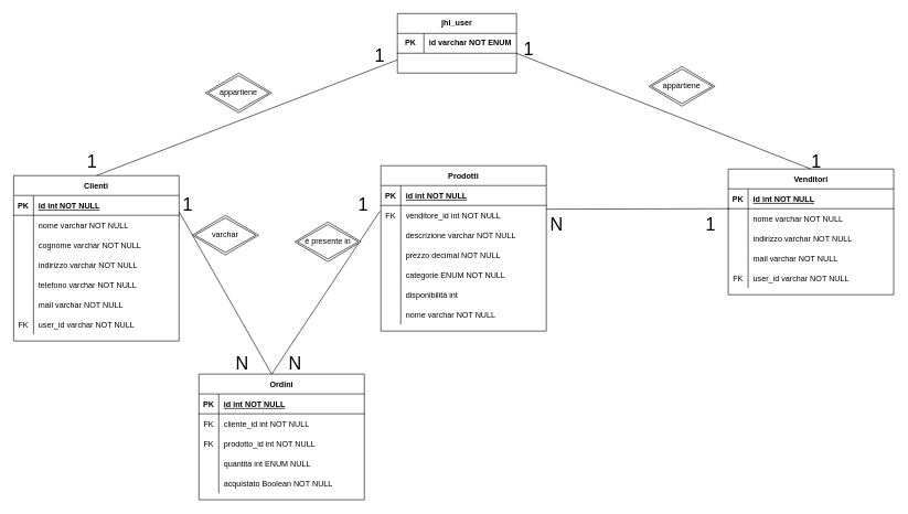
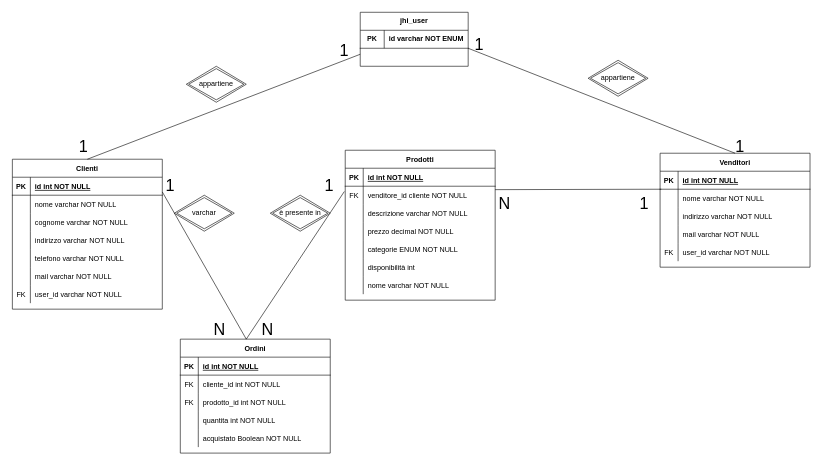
  <mxCell id="0" />
  <mxCell id="1" parent="0" />
  <mxCell id="2" value="Ordini" style="shape=table;startSize=30;container=1;collapsible=1;childLayout=tableLayout;fixedRows=1;rowLines=0;fontStyle=1;align=center;resizeLast=1;" parent="1" vertex="1"><mxGeometry x="300" y="565" width="250" height="190" as="geometry"><mxRectangle x="300" y="400" width="70" height="30" as="alternateBounds" /></mxGeometry></mxCell>
  <mxCell id="3" value="" style="shape=partialRectangle;collapsible=0;dropTarget=0;pointerEvents=0;fillColor=none;points=[[0,0.5],[1,0.5]];portConstraint=eastwest;top=0;left=0;right=0;bottom=1;" parent="2" vertex="1"><mxGeometry y="30" width="250" height="30" as="geometry" /></mxCell>
  <mxCell id="4" value="PK" style="shape=partialRectangle;overflow=hidden;connectable=0;fillColor=none;top=0;left=0;bottom=0;right=0;fontStyle=1;" parent="3" vertex="1"><mxGeometry width="30" height="30" as="geometry" /></mxCell>
  <mxCell id="5" value="id int NOT NULL " style="shape=partialRectangle;overflow=hidden;connectable=0;fillColor=none;top=0;left=0;bottom=0;right=0;align=left;spacingLeft=6;fontStyle=5;" parent="3" vertex="1"><mxGeometry x="30" width="220" height="30" as="geometry" /></mxCell>
  <mxCell id="6" value="" style="shape=partialRectangle;collapsible=0;dropTarget=0;pointerEvents=0;fillColor=none;points=[[0,0.5],[1,0.5]];portConstraint=eastwest;top=0;left=0;right=0;bottom=0;" parent="2" vertex="1"><mxGeometry y="60" width="250" height="30" as="geometry" /></mxCell>
  <mxCell id="7" value="FK" style="shape=partialRectangle;overflow=hidden;connectable=0;fillColor=none;top=0;left=0;bottom=0;right=0;" parent="6" vertex="1"><mxGeometry width="30" height="30" as="geometry" /></mxCell>
  <mxCell id="8" value="cliente_id int NOT NULL" style="shape=partialRectangle;overflow=hidden;connectable=0;fillColor=none;top=0;left=0;bottom=0;right=0;align=left;spacingLeft=6;" parent="6" vertex="1"><mxGeometry x="30" width="220" height="30" as="geometry" /></mxCell>
  <mxCell id="9" value="" style="shape=partialRectangle;collapsible=0;dropTarget=0;pointerEvents=0;fillColor=none;points=[[0,0.5],[1,0.5]];portConstraint=eastwest;top=0;left=0;right=0;bottom=0;" parent="2" vertex="1"><mxGeometry y="90" width="250" height="30" as="geometry" /></mxCell>
  <mxCell id="10" value="FK" style="shape=partialRectangle;overflow=hidden;connectable=0;fillColor=none;top=0;left=0;bottom=0;right=0;" parent="9" vertex="1"><mxGeometry width="30" height="30" as="geometry" /></mxCell>
  <mxCell id="11" value="prodotto_id int NOT NULL" style="shape=partialRectangle;overflow=hidden;connectable=0;fillColor=none;top=0;left=0;bottom=0;right=0;align=left;spacingLeft=6;" parent="9" vertex="1"><mxGeometry x="30" width="220" height="30" as="geometry" /></mxCell>
  <mxCell id="12" style="shape=partialRectangle;collapsible=0;dropTarget=0;pointerEvents=0;fillColor=none;points=[[0,0.5],[1,0.5]];portConstraint=eastwest;top=0;left=0;right=0;bottom=0;" parent="2" vertex="1"><mxGeometry y="120" width="250" height="30" as="geometry" /></mxCell>
  <mxCell id="13" style="shape=partialRectangle;overflow=hidden;connectable=0;fillColor=none;top=0;left=0;bottom=0;right=0;" parent="12" vertex="1"><mxGeometry width="30" height="30" as="geometry" /></mxCell>
- <mxCell id="14" value="quantita int ENUM NULL" style="shape=partialRectangle;overflow=hidden;connectable=0;fillColor=none;top=0;left=0;bottom=0;right=0;align=left;spacingLeft=6;" parent="12" vertex="1"><mxGeometry x="30" width="220" height="30" as="geometry" /></mxCell>
+ <mxCell id="14" value="quantita int NOT NULL" style="shape=partialRectangle;overflow=hidden;connectable=0;fillColor=none;top=0;left=0;bottom=0;right=0;align=left;spacingLeft=6;" parent="12" vertex="1"><mxGeometry x="30" width="220" height="30" as="geometry" /></mxCell>
  <mxCell id="15" style="shape=partialRectangle;collapsible=0;dropTarget=0;pointerEvents=0;fillColor=none;points=[[0,0.5],[1,0.5]];portConstraint=eastwest;top=0;left=0;right=0;bottom=0;" parent="2" vertex="1"><mxGeometry y="150" width="250" height="30" as="geometry" /></mxCell>
  <mxCell id="16" style="shape=partialRectangle;overflow=hidden;connectable=0;fillColor=none;top=0;left=0;bottom=0;right=0;" parent="15" vertex="1"><mxGeometry width="30" height="30" as="geometry" /></mxCell>
  <mxCell id="17" value="acquistato Boolean NOT NULL" style="shape=partialRectangle;overflow=hidden;connectable=0;fillColor=none;top=0;left=0;bottom=0;right=0;align=left;spacingLeft=6;" parent="15" vertex="1"><mxGeometry x="30" width="220" height="30" as="geometry" /></mxCell>
  <mxCell id="18" value="Prodotti" style="shape=table;startSize=30;container=1;collapsible=1;childLayout=tableLayout;fixedRows=1;rowLines=0;fontStyle=1;align=center;resizeLast=1;" parent="1" vertex="1"><mxGeometry x="575" y="250" width="250" height="250" as="geometry" /></mxCell>
  <mxCell id="19" value="" style="shape=partialRectangle;collapsible=0;dropTarget=0;pointerEvents=0;fillColor=none;points=[[0,0.5],[1,0.5]];portConstraint=eastwest;top=0;left=0;right=0;bottom=1;" parent="18" vertex="1"><mxGeometry y="30" width="250" height="30" as="geometry" /></mxCell>
  <mxCell id="20" value="PK" style="shape=partialRectangle;overflow=hidden;connectable=0;fillColor=none;top=0;left=0;bottom=0;right=0;fontStyle=1;" parent="19" vertex="1"><mxGeometry width="30" height="30" as="geometry" /></mxCell>
  <mxCell id="21" value="id int NOT NULL " style="shape=partialRectangle;overflow=hidden;connectable=0;fillColor=none;top=0;left=0;bottom=0;right=0;align=left;spacingLeft=6;fontStyle=5;" parent="19" vertex="1"><mxGeometry x="30" width="220" height="30" as="geometry" /></mxCell>
  <mxCell id="22" value="" style="shape=partialRectangle;collapsible=0;dropTarget=0;pointerEvents=0;fillColor=none;points=[[0,0.5],[1,0.5]];portConstraint=eastwest;top=0;left=0;right=0;bottom=0;" parent="18" vertex="1"><mxGeometry y="60" width="250" height="30" as="geometry" /></mxCell>
  <mxCell id="23" value="FK" style="shape=partialRectangle;overflow=hidden;connectable=0;fillColor=none;top=0;left=0;bottom=0;right=0;" parent="22" vertex="1"><mxGeometry width="30" height="30" as="geometry" /></mxCell>
- <mxCell id="24" value="venditore_id int NOT NULL" style="shape=partialRectangle;overflow=hidden;connectable=0;fillColor=none;top=0;left=0;bottom=0;right=0;align=left;spacingLeft=6;" parent="22" vertex="1"><mxGeometry x="30" width="220" height="30" as="geometry" /></mxCell>
+ <mxCell id="24" value="venditore_id cliente NOT NULL" style="shape=partialRectangle;overflow=hidden;connectable=0;fillColor=none;top=0;left=0;bottom=0;right=0;align=left;spacingLeft=6;" parent="22" vertex="1"><mxGeometry x="30" width="220" height="30" as="geometry" /></mxCell>
  <mxCell id="25" value="" style="shape=partialRectangle;collapsible=0;dropTarget=0;pointerEvents=0;fillColor=none;points=[[0,0.5],[1,0.5]];portConstraint=eastwest;top=0;left=0;right=0;bottom=0;" parent="18" vertex="1"><mxGeometry y="90" width="250" height="30" as="geometry" /></mxCell>
  <mxCell id="26" value="" style="shape=partialRectangle;overflow=hidden;connectable=0;fillColor=none;top=0;left=0;bottom=0;right=0;" parent="25" vertex="1"><mxGeometry width="30" height="30" as="geometry" /></mxCell>
  <mxCell id="27" value="descrizione varchar NOT NULL" style="shape=partialRectangle;overflow=hidden;connectable=0;fillColor=none;top=0;left=0;bottom=0;right=0;align=left;spacingLeft=6;" parent="25" vertex="1"><mxGeometry x="30" width="220" height="30" as="geometry" /></mxCell>
  <mxCell id="28" style="shape=partialRectangle;collapsible=0;dropTarget=0;pointerEvents=0;fillColor=none;points=[[0,0.5],[1,0.5]];portConstraint=eastwest;top=0;left=0;right=0;bottom=0;" parent="18" vertex="1"><mxGeometry y="120" width="250" height="30" as="geometry" /></mxCell>
  <mxCell id="29" style="shape=partialRectangle;overflow=hidden;connectable=0;fillColor=none;top=0;left=0;bottom=0;right=0;" parent="28" vertex="1"><mxGeometry width="30" height="30" as="geometry" /></mxCell>
  <mxCell id="30" value="prezzo decimal NOT NULL" style="shape=partialRectangle;overflow=hidden;connectable=0;fillColor=none;top=0;left=0;bottom=0;right=0;align=left;spacingLeft=6;" parent="28" vertex="1"><mxGeometry x="30" width="220" height="30" as="geometry" /></mxCell>
  <mxCell id="31" style="shape=partialRectangle;collapsible=0;dropTarget=0;pointerEvents=0;fillColor=none;points=[[0,0.5],[1,0.5]];portConstraint=eastwest;top=0;left=0;right=0;bottom=0;" parent="18" vertex="1"><mxGeometry y="150" width="250" height="30" as="geometry" /></mxCell>
  <mxCell id="32" style="shape=partialRectangle;overflow=hidden;connectable=0;fillColor=none;top=0;left=0;bottom=0;right=0;" parent="31" vertex="1"><mxGeometry width="30" height="30" as="geometry" /></mxCell>
  <mxCell id="33" value="categorie ENUM NOT NULL" style="shape=partialRectangle;overflow=hidden;connectable=0;fillColor=none;top=0;left=0;bottom=0;right=0;align=left;spacingLeft=6;" parent="31" vertex="1"><mxGeometry x="30" width="220" height="30" as="geometry" /></mxCell>
  <mxCell id="34" style="shape=partialRectangle;collapsible=0;dropTarget=0;pointerEvents=0;fillColor=none;points=[[0,0.5],[1,0.5]];portConstraint=eastwest;top=0;left=0;right=0;bottom=0;" parent="18" vertex="1"><mxGeometry y="180" width="250" height="30" as="geometry" /></mxCell>
  <mxCell id="35" style="shape=partialRectangle;overflow=hidden;connectable=0;fillColor=none;top=0;left=0;bottom=0;right=0;" parent="34" vertex="1"><mxGeometry width="30" height="30" as="geometry" /></mxCell>
  <mxCell id="36" value="disponibilità int" style="shape=partialRectangle;overflow=hidden;connectable=0;fillColor=none;top=0;left=0;bottom=0;right=0;align=left;spacingLeft=6;" parent="34" vertex="1"><mxGeometry x="30" width="220" height="30" as="geometry" /></mxCell>
  <mxCell id="37" style="shape=partialRectangle;collapsible=0;dropTarget=0;pointerEvents=0;fillColor=none;points=[[0,0.5],[1,0.5]];portConstraint=eastwest;top=0;left=0;right=0;bottom=0;" vertex="1" parent="18"><mxGeometry y="210" width="250" height="30" as="geometry" /></mxCell>
  <mxCell id="38" style="shape=partialRectangle;overflow=hidden;connectable=0;fillColor=none;top=0;left=0;bottom=0;right=0;" vertex="1" parent="37"><mxGeometry width="30" height="30" as="geometry" /></mxCell>
  <mxCell id="39" value="nome varchar NOT NULL" style="shape=partialRectangle;overflow=hidden;connectable=0;fillColor=none;top=0;left=0;bottom=0;right=0;align=left;spacingLeft=6;" vertex="1" parent="37"><mxGeometry x="30" width="220" height="30" as="geometry" /></mxCell>
  <mxCell id="40" value="Venditori" style="shape=table;startSize=30;container=1;collapsible=1;childLayout=tableLayout;fixedRows=1;rowLines=0;fontStyle=1;align=center;resizeLast=1;" parent="1" vertex="1"><mxGeometry x="1100" y="255" width="250" height="190" as="geometry" /></mxCell>
  <mxCell id="41" value="" style="shape=partialRectangle;collapsible=0;dropTarget=0;pointerEvents=0;fillColor=none;points=[[0,0.5],[1,0.5]];portConstraint=eastwest;top=0;left=0;right=0;bottom=1;" parent="40" vertex="1"><mxGeometry y="30" width="250" height="30" as="geometry" /></mxCell>
  <mxCell id="42" value="PK" style="shape=partialRectangle;overflow=hidden;connectable=0;fillColor=none;top=0;left=0;bottom=0;right=0;fontStyle=1;" parent="41" vertex="1"><mxGeometry width="30" height="30" as="geometry" /></mxCell>
  <mxCell id="43" value="id int NOT NULL " style="shape=partialRectangle;overflow=hidden;connectable=0;fillColor=none;top=0;left=0;bottom=0;right=0;align=left;spacingLeft=6;fontStyle=5;" parent="41" vertex="1"><mxGeometry x="30" width="220" height="30" as="geometry" /></mxCell>
  <mxCell id="44" value="" style="shape=partialRectangle;collapsible=0;dropTarget=0;pointerEvents=0;fillColor=none;points=[[0,0.5],[1,0.5]];portConstraint=eastwest;top=0;left=0;right=0;bottom=0;" parent="40" vertex="1"><mxGeometry y="60" width="250" height="30" as="geometry" /></mxCell>
  <mxCell id="45" value="" style="shape=partialRectangle;overflow=hidden;connectable=0;fillColor=none;top=0;left=0;bottom=0;right=0;" parent="44" vertex="1"><mxGeometry width="30" height="30" as="geometry" /></mxCell>
  <mxCell id="46" value="nome varchar NOT NULL" style="shape=partialRectangle;overflow=hidden;connectable=0;fillColor=none;top=0;left=0;bottom=0;right=0;align=left;spacingLeft=6;" parent="44" vertex="1"><mxGeometry x="30" width="220" height="30" as="geometry" /></mxCell>
  <mxCell id="47" value="" style="shape=partialRectangle;collapsible=0;dropTarget=0;pointerEvents=0;fillColor=none;points=[[0,0.5],[1,0.5]];portConstraint=eastwest;top=0;left=0;right=0;bottom=0;" parent="40" vertex="1"><mxGeometry y="90" width="250" height="30" as="geometry" /></mxCell>
  <mxCell id="48" value="" style="shape=partialRectangle;overflow=hidden;connectable=0;fillColor=none;top=0;left=0;bottom=0;right=0;" parent="47" vertex="1"><mxGeometry width="30" height="30" as="geometry" /></mxCell>
  <mxCell id="49" value="indirizzo varchar NOT NULL" style="shape=partialRectangle;overflow=hidden;connectable=0;fillColor=none;top=0;left=0;bottom=0;right=0;align=left;spacingLeft=6;" parent="47" vertex="1"><mxGeometry x="30" width="220" height="30" as="geometry" /></mxCell>
  <mxCell id="50" style="shape=partialRectangle;collapsible=0;dropTarget=0;pointerEvents=0;fillColor=none;points=[[0,0.5],[1,0.5]];portConstraint=eastwest;top=0;left=0;right=0;bottom=0;" parent="40" vertex="1"><mxGeometry y="120" width="250" height="30" as="geometry" /></mxCell>
  <mxCell id="51" style="shape=partialRectangle;overflow=hidden;connectable=0;fillColor=none;top=0;left=0;bottom=0;right=0;" parent="50" vertex="1"><mxGeometry width="30" height="30" as="geometry" /></mxCell>
  <mxCell id="52" value="mail varchar NOT NULL" style="shape=partialRectangle;overflow=hidden;connectable=0;fillColor=none;top=0;left=0;bottom=0;right=0;align=left;spacingLeft=6;" parent="50" vertex="1"><mxGeometry x="30" width="220" height="30" as="geometry" /></mxCell>
  <mxCell id="53" style="shape=partialRectangle;collapsible=0;dropTarget=0;pointerEvents=0;fillColor=none;points=[[0,0.5],[1,0.5]];portConstraint=eastwest;top=0;left=0;right=0;bottom=0;" vertex="1" parent="40"><mxGeometry y="150" width="250" height="30" as="geometry" /></mxCell>
  <mxCell id="54" value="FK" style="shape=partialRectangle;overflow=hidden;connectable=0;fillColor=none;top=0;left=0;bottom=0;right=0;" vertex="1" parent="53"><mxGeometry width="30" height="30" as="geometry" /></mxCell>
  <mxCell id="55" value="user_id varchar NOT NULL" style="shape=partialRectangle;overflow=hidden;connectable=0;fillColor=none;top=0;left=0;bottom=0;right=0;align=left;spacingLeft=6;" vertex="1" parent="53"><mxGeometry x="30" width="220" height="30" as="geometry" /></mxCell>
  <mxCell id="56" value="Clienti" style="shape=table;startSize=30;container=1;collapsible=1;childLayout=tableLayout;fixedRows=1;rowLines=0;fontStyle=1;align=center;resizeLast=1;" parent="1" vertex="1"><mxGeometry x="20" y="265" width="250" height="250" as="geometry" /></mxCell>
  <mxCell id="57" value="" style="shape=partialRectangle;collapsible=0;dropTarget=0;pointerEvents=0;fillColor=none;points=[[0,0.5],[1,0.5]];portConstraint=eastwest;top=0;left=0;right=0;bottom=1;" parent="56" vertex="1"><mxGeometry y="30" width="250" height="30" as="geometry" /></mxCell>
  <mxCell id="58" value="PK" style="shape=partialRectangle;overflow=hidden;connectable=0;fillColor=none;top=0;left=0;bottom=0;right=0;fontStyle=1;" parent="57" vertex="1"><mxGeometry width="30" height="30" as="geometry" /></mxCell>
  <mxCell id="59" value="id int NOT NULL " style="shape=partialRectangle;overflow=hidden;connectable=0;fillColor=none;top=0;left=0;bottom=0;right=0;align=left;spacingLeft=6;fontStyle=5;" parent="57" vertex="1"><mxGeometry x="30" width="220" height="30" as="geometry" /></mxCell>
  <mxCell id="60" value="" style="shape=partialRectangle;collapsible=0;dropTarget=0;pointerEvents=0;fillColor=none;points=[[0,0.5],[1,0.5]];portConstraint=eastwest;top=0;left=0;right=0;bottom=0;" parent="56" vertex="1"><mxGeometry y="60" width="250" height="30" as="geometry" /></mxCell>
  <mxCell id="61" value="" style="shape=partialRectangle;overflow=hidden;connectable=0;fillColor=none;top=0;left=0;bottom=0;right=0;" parent="60" vertex="1"><mxGeometry width="30" height="30" as="geometry" /></mxCell>
  <mxCell id="62" value="nome varchar NOT NULL" style="shape=partialRectangle;overflow=hidden;connectable=0;fillColor=none;top=0;left=0;bottom=0;right=0;align=left;spacingLeft=6;" parent="60" vertex="1"><mxGeometry x="30" width="220" height="30" as="geometry" /></mxCell>
  <mxCell id="63" style="shape=partialRectangle;collapsible=0;dropTarget=0;pointerEvents=0;fillColor=none;points=[[0,0.5],[1,0.5]];portConstraint=eastwest;top=0;left=0;right=0;bottom=0;" parent="56" vertex="1"><mxGeometry y="90" width="250" height="30" as="geometry" /></mxCell>
  <mxCell id="64" style="shape=partialRectangle;overflow=hidden;connectable=0;fillColor=none;top=0;left=0;bottom=0;right=0;" parent="63" vertex="1"><mxGeometry width="30" height="30" as="geometry" /></mxCell>
  <mxCell id="65" value="cognome varchar NOT NULL" style="shape=partialRectangle;overflow=hidden;connectable=0;fillColor=none;top=0;left=0;bottom=0;right=0;align=left;spacingLeft=6;" parent="63" vertex="1"><mxGeometry x="30" width="220" height="30" as="geometry" /></mxCell>
  <mxCell id="66" style="shape=partialRectangle;collapsible=0;dropTarget=0;pointerEvents=0;fillColor=none;points=[[0,0.5],[1,0.5]];portConstraint=eastwest;top=0;left=0;right=0;bottom=0;" parent="56" vertex="1"><mxGeometry y="120" width="250" height="30" as="geometry" /></mxCell>
  <mxCell id="67" style="shape=partialRectangle;overflow=hidden;connectable=0;fillColor=none;top=0;left=0;bottom=0;right=0;" parent="66" vertex="1"><mxGeometry width="30" height="30" as="geometry" /></mxCell>
  <mxCell id="68" value="indirizzo varchar NOT NULL" style="shape=partialRectangle;overflow=hidden;connectable=0;fillColor=none;top=0;left=0;bottom=0;right=0;align=left;spacingLeft=6;" parent="66" vertex="1"><mxGeometry x="30" width="220" height="30" as="geometry" /></mxCell>
  <mxCell id="69" style="shape=partialRectangle;collapsible=0;dropTarget=0;pointerEvents=0;fillColor=none;points=[[0,0.5],[1,0.5]];portConstraint=eastwest;top=0;left=0;right=0;bottom=0;" parent="56" vertex="1"><mxGeometry y="150" width="250" height="30" as="geometry" /></mxCell>
  <mxCell id="70" value="" style="shape=partialRectangle;overflow=hidden;connectable=0;fillColor=none;top=0;left=0;bottom=0;right=0;" parent="69" vertex="1"><mxGeometry width="30" height="30" as="geometry" /></mxCell>
  <mxCell id="71" value="telefono varchar NOT NULL" style="shape=partialRectangle;overflow=hidden;connectable=0;fillColor=none;top=0;left=0;bottom=0;right=0;align=left;spacingLeft=6;" parent="69" vertex="1"><mxGeometry x="30" width="220" height="30" as="geometry" /></mxCell>
  <mxCell id="72" style="shape=partialRectangle;collapsible=0;dropTarget=0;pointerEvents=0;fillColor=none;points=[[0,0.5],[1,0.5]];portConstraint=eastwest;top=0;left=0;right=0;bottom=0;" parent="56" vertex="1"><mxGeometry y="180" width="250" height="30" as="geometry" /></mxCell>
  <mxCell id="73" style="shape=partialRectangle;overflow=hidden;connectable=0;fillColor=none;top=0;left=0;bottom=0;right=0;" parent="72" vertex="1"><mxGeometry width="30" height="30" as="geometry" /></mxCell>
  <mxCell id="74" value="mail varchar NOT NULL" style="shape=partialRectangle;overflow=hidden;connectable=0;fillColor=none;top=0;left=0;bottom=0;right=0;align=left;spacingLeft=6;" parent="72" vertex="1"><mxGeometry x="30" width="220" height="30" as="geometry" /></mxCell>
  <mxCell id="75" style="shape=partialRectangle;collapsible=0;dropTarget=0;pointerEvents=0;fillColor=none;points=[[0,0.5],[1,0.5]];portConstraint=eastwest;top=0;left=0;right=0;bottom=0;" vertex="1" parent="56"><mxGeometry y="210" width="250" height="30" as="geometry" /></mxCell>
  <mxCell id="76" value="FK" style="shape=partialRectangle;overflow=hidden;connectable=0;fillColor=none;top=0;left=0;bottom=0;right=0;" vertex="1" parent="75"><mxGeometry width="30" height="30" as="geometry" /></mxCell>
  <mxCell id="77" value="user_id varchar NOT NULL" style="shape=partialRectangle;overflow=hidden;connectable=0;fillColor=none;top=0;left=0;bottom=0;right=0;align=left;spacingLeft=6;" vertex="1" parent="75"><mxGeometry x="30" width="220" height="30" as="geometry" /></mxCell>
  <mxCell id="78" value="varchar" style="shape=rhombus;double=1;perimeter=rhombusPerimeter;whiteSpace=wrap;html=1;align=center;" parent="1" vertex="1"><mxGeometry x="290" y="325" width="100" height="60" as="geometry" /></mxCell>
  <mxCell id="79" value="" style="endArrow=none;html=1;rounded=0;entryX=-0.006;entryY=0.293;entryDx=0;entryDy=0;entryPerimeter=0;" parent="1" target="22" edge="1"><mxGeometry relative="1" as="geometry"><mxPoint x="270" y="319.5" as="sourcePoint" /><mxPoint x="430" y="319.5" as="targetPoint" /><Array as="points"><mxPoint x="410" y="565" /></Array></mxGeometry></mxCell>
  <mxCell id="80" value="" style="endArrow=none;html=1;rounded=0;" parent="1" edge="1"><mxGeometry relative="1" as="geometry"><mxPoint x="825" y="315.71" as="sourcePoint" /><mxPoint x="1102" y="315" as="targetPoint" /></mxGeometry></mxCell>
  <mxCell id="81" value="N" style="text;strokeColor=none;fillColor=none;spacingLeft=4;spacingRight=4;overflow=hidden;rotatable=0;points=[[0,0.5],[1,0.5]];portConstraint=eastwest;fontSize=27;" parent="1" vertex="1"><mxGeometry x="350" y="525" width="40" height="30" as="geometry" /></mxCell>
  <mxCell id="82" value="N" style="text;strokeColor=none;fillColor=none;spacingLeft=4;spacingRight=4;overflow=hidden;rotatable=0;points=[[0,0.5],[1,0.5]];portConstraint=eastwest;fontSize=27;" parent="1" vertex="1"><mxGeometry x="430" y="525" width="40" height="30" as="geometry" /></mxCell>
  <mxCell id="83" value="N" style="text;strokeColor=none;fillColor=none;spacingLeft=4;spacingRight=4;overflow=hidden;rotatable=0;points=[[0,0.5],[1,0.5]];portConstraint=eastwest;fontSize=27;" parent="1" vertex="1"><mxGeometry x="825" y="315" width="40" height="30" as="geometry" /></mxCell>
  <mxCell id="84" value="1" style="text;strokeColor=none;fillColor=none;spacingLeft=4;spacingRight=4;overflow=hidden;rotatable=0;points=[[0,0.5],[1,0.5]];portConstraint=eastwest;fontSize=27;" parent="1" vertex="1"><mxGeometry x="1060" y="315" width="40" height="30" as="geometry" /></mxCell>
  <mxCell id="85" value="1" style="text;strokeColor=none;fillColor=none;spacingLeft=4;spacingRight=4;overflow=hidden;rotatable=0;points=[[0,0.5],[1,0.5]];portConstraint=eastwest;fontSize=27;" vertex="1" parent="1"><mxGeometry x="270" y="285" width="40" height="30" as="geometry" /></mxCell>
  <mxCell id="86" value="1" style="text;strokeColor=none;fillColor=none;spacingLeft=4;spacingRight=4;overflow=hidden;rotatable=0;points=[[0,0.5],[1,0.5]];portConstraint=eastwest;fontSize=27;" vertex="1" parent="1"><mxGeometry x="535" y="285" width="40" height="30" as="geometry" /></mxCell>
- <mxCell id="87" value="è presente in" style="shape=rhombus;double=1;perimeter=rhombusPerimeter;whiteSpace=wrap;html=1;align=center;" vertex="1" parent="1"><mxGeometry x="445" y="335" width="100" height="60" as="geometry" /></mxCell>
+ <mxCell id="87" value="è presente in" style="shape=rhombus;double=1;perimeter=rhombusPerimeter;whiteSpace=wrap;html=1;align=center;" vertex="1" parent="1"><mxGeometry x="450" y="325" width="100" height="60" as="geometry" /></mxCell>
  <mxCell id="88" value="jhi_user" style="shape=table;html=1;whiteSpace=wrap;startSize=30;container=1;collapsible=0;childLayout=tableLayout;fixedRows=1;rowLines=0;fontStyle=1;align=center;" vertex="1" parent="1"><mxGeometry x="600" y="20" width="180" height="90" as="geometry" /></mxCell>
  <mxCell id="89" value="" style="shape=partialRectangle;html=1;whiteSpace=wrap;collapsible=0;dropTarget=0;pointerEvents=0;fillColor=none;top=0;left=0;bottom=1;right=0;points=[[0,0.5],[1,0.5]];portConstraint=eastwest;" vertex="1" parent="88"><mxGeometry y="30" width="180" height="30" as="geometry" /></mxCell>
  <mxCell id="90" value="&lt;b&gt;PK&lt;/b&gt;" style="shape=partialRectangle;html=1;whiteSpace=wrap;connectable=0;fillColor=none;top=0;left=0;bottom=0;right=0;overflow=hidden;" vertex="1" parent="89"><mxGeometry width="40" height="30" as="geometry" /></mxCell>
  <mxCell id="91" value="&lt;b&gt;id varchar NOT ENUM&lt;/b&gt;" style="shape=partialRectangle;html=1;whiteSpace=wrap;connectable=0;fillColor=none;top=0;left=0;bottom=0;right=0;align=left;spacingLeft=6;overflow=hidden;" vertex="1" parent="89"><mxGeometry x="40" width="140" height="30" as="geometry" /></mxCell>
  <mxCell id="92" value="" style="endArrow=none;html=1;exitX=0.5;exitY=0;exitDx=0;exitDy=0;" edge="1" parent="1" source="56"><mxGeometry width="50" height="50" relative="1" as="geometry"><mxPoint x="150" y="260" as="sourcePoint" /><mxPoint x="600" y="90" as="targetPoint" /></mxGeometry></mxCell>
  <mxCell id="93" value="" style="endArrow=none;html=1;exitX=0.5;exitY=0;exitDx=0;exitDy=0;" edge="1" parent="1" source="40"><mxGeometry width="50" height="50" relative="1" as="geometry"><mxPoint x="865" y="150" as="sourcePoint" /><mxPoint x="780" y="80" as="targetPoint" /></mxGeometry></mxCell>
  <mxCell id="94" value="1" style="text;strokeColor=none;fillColor=none;spacingLeft=4;spacingRight=4;overflow=hidden;rotatable=0;points=[[0,0.5],[1,0.5]];portConstraint=eastwest;fontSize=27;" vertex="1" parent="1"><mxGeometry x="560" y="60" width="40" height="30" as="geometry" /></mxCell>
  <mxCell id="95" value="1" style="text;strokeColor=none;fillColor=none;spacingLeft=4;spacingRight=4;overflow=hidden;rotatable=0;points=[[0,0.5],[1,0.5]];portConstraint=eastwest;fontSize=27;" vertex="1" parent="1"><mxGeometry x="785" y="50" width="40" height="30" as="geometry" /></mxCell>
  <mxCell id="96" value="1" style="text;strokeColor=none;fillColor=none;spacingLeft=4;spacingRight=4;overflow=hidden;rotatable=0;points=[[0,0.5],[1,0.5]];portConstraint=eastwest;fontSize=27;" vertex="1" parent="1"><mxGeometry x="125" y="220" width="40" height="30" as="geometry" /></mxCell>
  <mxCell id="97" value="1" style="text;strokeColor=none;fillColor=none;spacingLeft=4;spacingRight=4;overflow=hidden;rotatable=0;points=[[0,0.5],[1,0.5]];portConstraint=eastwest;fontSize=27;" vertex="1" parent="1"><mxGeometry x="1220" y="220" width="40" height="30" as="geometry" /></mxCell>
  <mxCell id="98" value="appartiene" style="shape=rhombus;double=1;perimeter=rhombusPerimeter;whiteSpace=wrap;html=1;align=center;" vertex="1" parent="1"><mxGeometry x="310" y="110" width="100" height="60" as="geometry" /></mxCell>
  <mxCell id="99" value="appartiene" style="shape=rhombus;double=1;perimeter=rhombusPerimeter;whiteSpace=wrap;html=1;align=center;" vertex="1" parent="1"><mxGeometry x="980" y="100" width="100" height="60" as="geometry" /></mxCell>
